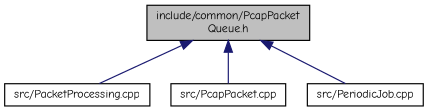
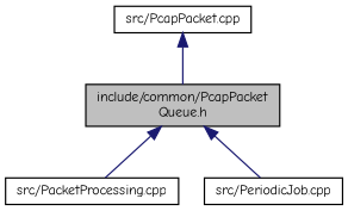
  digraph {
    fontname="Comic Neue"
    node [color=black fillcolor=white fontname="Comic Neue" fontsize=10 shape=record style=filled]
    edge [color=midnightblue dir=back fontname="Comic Neue" fontsize=10 labelfontname=Helvetica labelfontsize=10 style=solid]
    n1 [fillcolor=grey75 fontcolor=black height=0.2 label="include/common/PcapPacket\lQueue.h" width=0.4]
    n2 [height=0.2 label="src/PacketProcessing.cpp" width=0.4]
    n3 [height=0.2 label="src/PcapPacket.cpp" width=0.4]
    n4 [height=0.2 label="src/PeriodicJob.cpp" width=0.4]
    n1 -> n2
-   n1 -> n3
+   n3 -> n1
    n1 -> n4
  }
